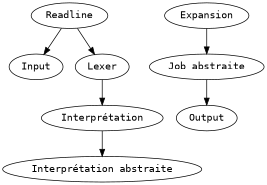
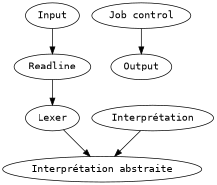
  digraph {
    fontname="DejaVu Sans Mono"
    node [fontname="DejaVu Sans Mono"]
    edge [fontname="DejaVu Sans Mono"]
    n1 [label=Input]
    n2 [label=Readline]
    n3 [label=Lexer]
    n4 [label=Output]
    n5 [label="Interprétation"]
    n6 [label="Interprétation abstraite"]
-   n7 [label=Expansion]
-   n8 [label="Job abstraite"]
-   n2 -> n1
+   n8 [label="Job control"]
+   n1 -> n2
    n2 -> n3
-   n3 -> n5
+   n3 -> n6
    n5 -> n6
-   n7 -> n8
    n8 -> n4
  }
